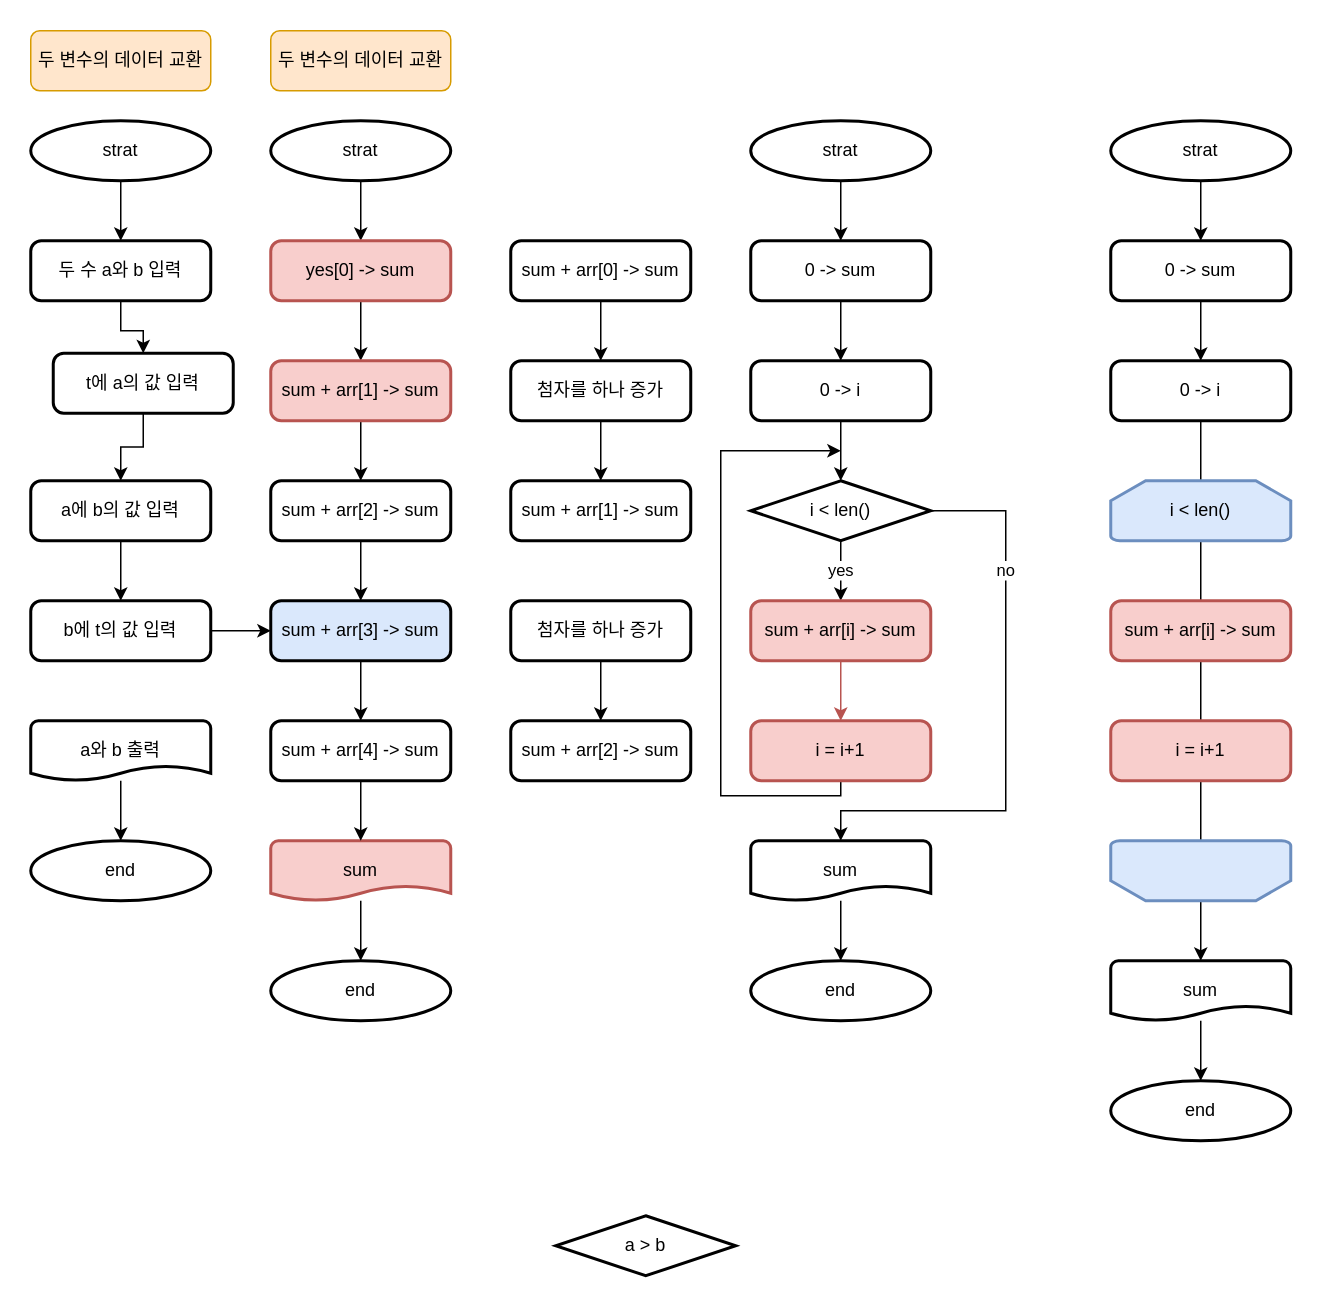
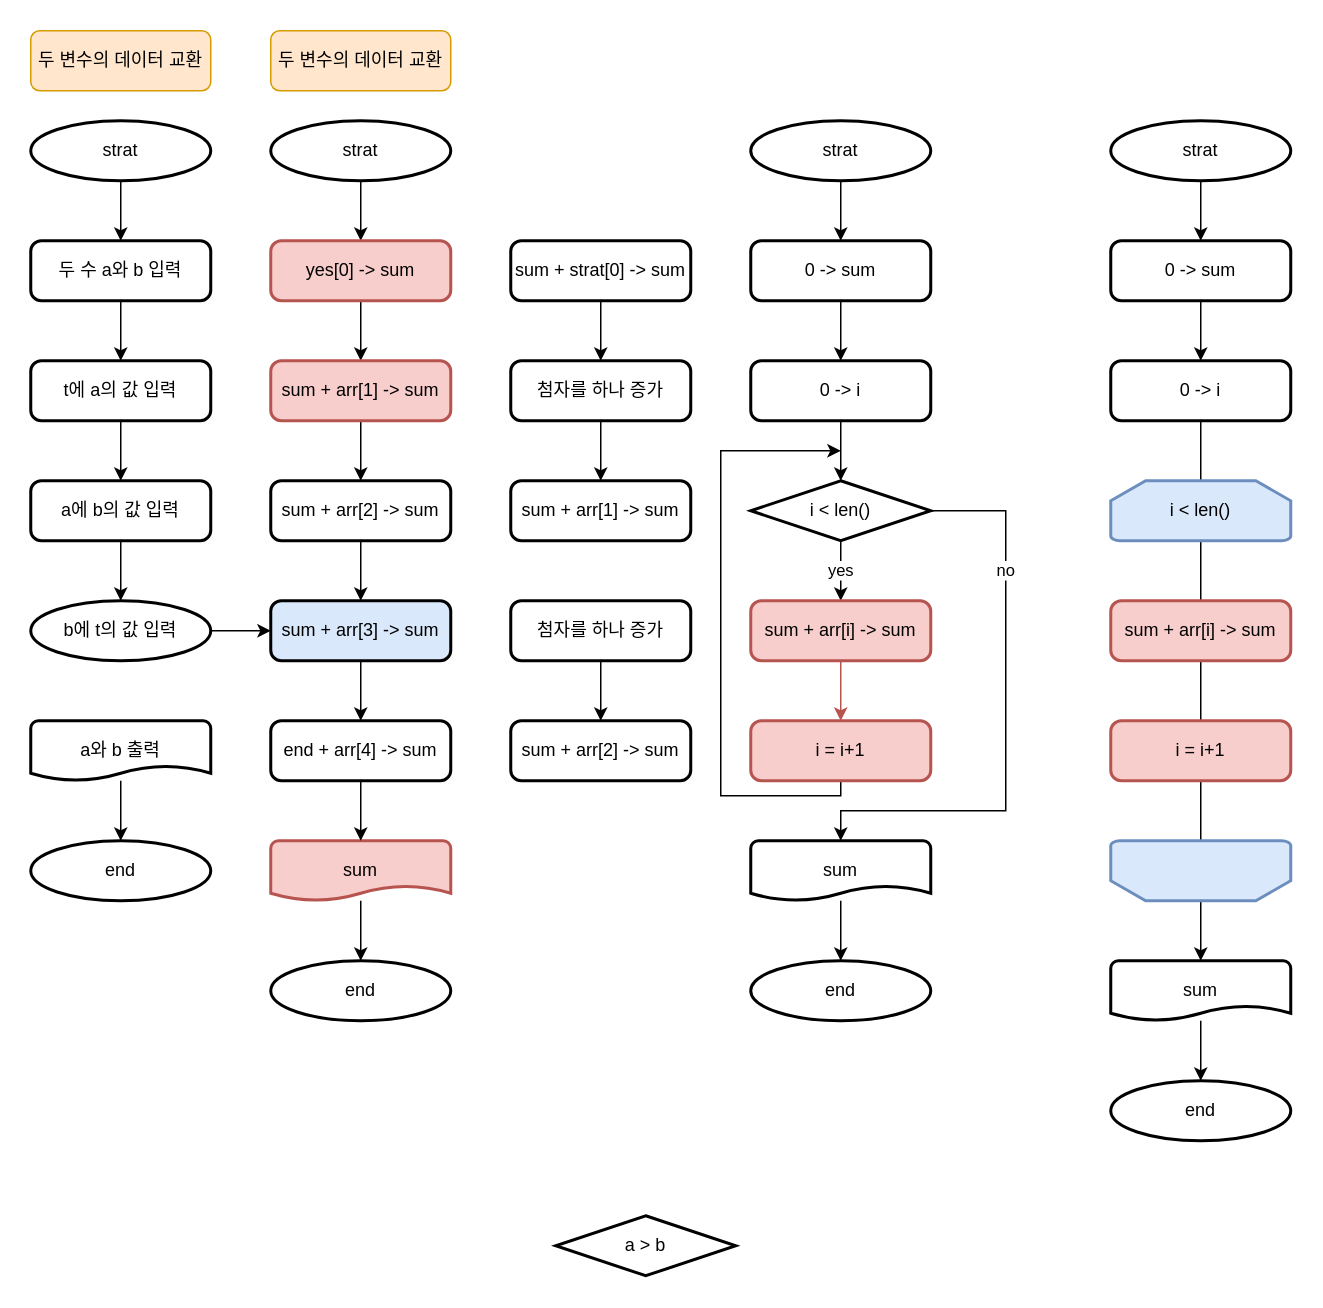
  <mxCell id="0" />
  <mxCell id="1" parent="0" />
  <mxCell id="2" value="두 변수의 데이터 교환" style="rounded=1;whiteSpace=wrap;html=1;fillColor=#ffe6cc;strokeColor=#d79b00;" vertex="1" parent="1"><mxGeometry x="20" y="20" width="120" height="40" as="geometry" /></mxCell>
  <mxCell id="3" value="" style="edgeStyle=orthogonalEdgeStyle;rounded=0;orthogonalLoop=1;jettySize=auto;html=1;" edge="1" parent="1" source="4" target="7"><mxGeometry relative="1" as="geometry" /></mxCell>
  <mxCell id="4" value="strat" style="strokeWidth=2;html=1;shape=mxgraph.flowchart.start_1;whiteSpace=wrap;" vertex="1" parent="1"><mxGeometry x="20" y="80" width="120" height="40" as="geometry" /></mxCell>
  <mxCell id="5" value="end" style="strokeWidth=2;html=1;shape=mxgraph.flowchart.start_1;whiteSpace=wrap;" vertex="1" parent="1"><mxGeometry x="20" y="560" width="120" height="40" as="geometry" /></mxCell>
  <mxCell id="6" value="" style="edgeStyle=orthogonalEdgeStyle;rounded=0;orthogonalLoop=1;jettySize=auto;html=1;" edge="1" parent="1" source="7" target="9"><mxGeometry relative="1" as="geometry" /></mxCell>
  <mxCell id="7" value="두 수 a와 b 입력" style="rounded=1;whiteSpace=wrap;html=1;absoluteArcSize=1;arcSize=14;strokeWidth=2;" vertex="1" parent="1"><mxGeometry x="20" y="160" width="120" height="40" as="geometry" /></mxCell>
  <mxCell id="8" value="" style="edgeStyle=orthogonalEdgeStyle;rounded=0;orthogonalLoop=1;jettySize=auto;html=1;" edge="1" parent="1" source="9" target="14"><mxGeometry relative="1" as="geometry" /></mxCell>
- <mxCell id="9" value="t에 a의 값 입력" style="rounded=1;whiteSpace=wrap;html=1;absoluteArcSize=1;arcSize=14;strokeWidth=2;" vertex="1" parent="1"><mxGeometry x="35" y="235" width="120" height="40" as="geometry" /></mxCell>
+ <mxCell id="9" value="t에 a의 값 입력" style="rounded=1;whiteSpace=wrap;html=1;absoluteArcSize=1;arcSize=14;strokeWidth=2;" vertex="1" parent="1"><mxGeometry x="20" y="240" width="120" height="40" as="geometry" /></mxCell>
  <mxCell id="10" value="" style="edgeStyle=orthogonalEdgeStyle;rounded=0;orthogonalLoop=1;jettySize=auto;html=1;" edge="1" parent="1" source="11" target="5"><mxGeometry relative="1" as="geometry" /></mxCell>
  <mxCell id="11" value="a와 b 출력" style="strokeWidth=2;html=1;shape=mxgraph.flowchart.document2;whiteSpace=wrap;size=0.25;" vertex="1" parent="1"><mxGeometry x="20" y="480" width="120" height="40" as="geometry" /></mxCell>
  <mxCell id="12" value="a &amp;gt; b" style="strokeWidth=2;html=1;shape=mxgraph.flowchart.decision;whiteSpace=wrap;" vertex="1" parent="1"><mxGeometry x="370" y="810" width="120" height="40" as="geometry" /></mxCell>
  <mxCell id="13" value="" style="edgeStyle=orthogonalEdgeStyle;rounded=0;orthogonalLoop=1;jettySize=auto;html=1;" edge="1" parent="1" source="14" target="16"><mxGeometry relative="1" as="geometry" /></mxCell>
  <mxCell id="14" value="a에 b의 값 입력&lt;span style=&quot;color: rgba(0 , 0 , 0 , 0) ; font-family: monospace ; font-size: 0px&quot;&gt;%3CmxGraphModel%3E%3Croot%3E%3CmxCell%20id%3D%220%22%2F%3E%3CmxCell%20id%3D%221%22%20parent%3D%220%22%2F%3E%3CmxCell%20id%3D%222%22%20value%3D%22t%EC%97%90%20a%EC%9D%98%20%EA%B0%92%20%EC%9E%85%EB%A0%A5%22%20style%3D%22rounded%3D1%3BwhiteSpace%3Dwrap%3Bhtml%3D1%3BabsoluteArcSize%3D1%3BarcSize%3D14%3BstrokeWidth%3D2%3B%22%20vertex%3D%221%22%20parent%3D%221%22%3E%3CmxGeometry%20x%3D%2240%22%20y%3D%22240%22%20width%3D%22120%22%20height%3D%2240%22%20as%3D%22geometry%22%2F%3E%3C%2FmxCell%3E%3C%2Froot%3E%3C%2FmxGraphModel%3E&lt;/span&gt;" style="rounded=1;whiteSpace=wrap;html=1;absoluteArcSize=1;arcSize=14;strokeWidth=2;" vertex="1" parent="1"><mxGeometry x="20" y="320" width="120" height="40" as="geometry" /></mxCell>
  <mxCell id="15" value="" style="edgeStyle=orthogonalEdgeStyle;rounded=0;orthogonalLoop=1;jettySize=auto;html=1;" edge="1" parent="1" source="16" target="34"><mxGeometry relative="1" as="geometry" /></mxCell>
- <mxCell id="16" value="b에 t의 값 입력" style="rounded=1;whiteSpace=wrap;html=1;absoluteArcSize=1;arcSize=14;strokeWidth=2;" vertex="1" parent="1"><mxGeometry x="20" y="400" width="120" height="40" as="geometry" /></mxCell>
+ <mxCell id="16" value="b에 t의 값 입력" style="ellipse;whiteSpace=wrap;html=1;absoluteArcSize=1;arcSize=14;strokeWidth=2;" vertex="1" parent="1"><mxGeometry x="20" y="400" width="120" height="40" as="geometry" /></mxCell>
  <mxCell id="17" value="두 변수의 데이터 교환" style="rounded=1;whiteSpace=wrap;html=1;fillColor=#ffe6cc;strokeColor=#d79b00;" vertex="1" parent="1"><mxGeometry x="180" y="20" width="120" height="40" as="geometry" /></mxCell>
  <mxCell id="18" value="" style="edgeStyle=orthogonalEdgeStyle;rounded=0;orthogonalLoop=1;jettySize=auto;html=1;" edge="1" parent="1" source="19" target="22"><mxGeometry relative="1" as="geometry" /></mxCell>
  <mxCell id="19" value="strat" style="strokeWidth=2;html=1;shape=mxgraph.flowchart.start_1;whiteSpace=wrap;" vertex="1" parent="1"><mxGeometry x="180" y="80" width="120" height="40" as="geometry" /></mxCell>
  <mxCell id="20" value="end" style="strokeWidth=2;html=1;shape=mxgraph.flowchart.start_1;whiteSpace=wrap;" vertex="1" parent="1"><mxGeometry x="180" y="640" width="120" height="40" as="geometry" /></mxCell>
  <mxCell id="21" value="" style="edgeStyle=orthogonalEdgeStyle;rounded=0;orthogonalLoop=1;jettySize=auto;html=1;" edge="1" parent="1" source="22" target="24"><mxGeometry relative="1" as="geometry" /></mxCell>
  <mxCell id="22" value="yes[0] -&amp;gt; sum" style="rounded=1;whiteSpace=wrap;html=1;absoluteArcSize=1;arcSize=14;strokeWidth=2;fillColor=#f8cecc;strokeColor=#b85450;" vertex="1" parent="1"><mxGeometry x="180" y="160" width="120" height="40" as="geometry" /></mxCell>
  <mxCell id="23" value="" style="edgeStyle=orthogonalEdgeStyle;rounded=0;orthogonalLoop=1;jettySize=auto;html=1;" edge="1" parent="1" source="24" target="31"><mxGeometry relative="1" as="geometry" /></mxCell>
  <mxCell id="24" value="sum + arr[1] -&amp;gt; sum" style="rounded=1;whiteSpace=wrap;html=1;absoluteArcSize=1;arcSize=14;strokeWidth=2;fillColor=#f8cecc;strokeColor=#b85450;" vertex="1" parent="1"><mxGeometry x="180" y="240" width="120" height="40" as="geometry" /></mxCell>
  <mxCell id="25" value="" style="edgeStyle=orthogonalEdgeStyle;rounded=0;orthogonalLoop=1;jettySize=auto;html=1;" edge="1" parent="1" source="26" target="20"><mxGeometry relative="1" as="geometry" /></mxCell>
  <mxCell id="26" value="sum" style="strokeWidth=2;html=1;shape=mxgraph.flowchart.document2;whiteSpace=wrap;size=0.25;fillColor=#f8cecc;strokeColor=#b85450;" vertex="1" parent="1"><mxGeometry x="180" y="560" width="120" height="40" as="geometry" /></mxCell>
  <mxCell id="27" value="no" style="edgeStyle=orthogonalEdgeStyle;rounded=0;orthogonalLoop=1;jettySize=auto;html=1;" edge="1" parent="1" source="29"><mxGeometry x="-0.526" relative="1" as="geometry"><mxPoint x="560" y="560" as="targetPoint" /><Array as="points"><mxPoint x="670" y="340" /><mxPoint x="670" y="540" /><mxPoint x="560" y="540" /></Array><mxPoint as="offset" /></mxGeometry></mxCell>
  <mxCell id="28" value="yes" style="edgeStyle=orthogonalEdgeStyle;rounded=0;orthogonalLoop=1;jettySize=auto;html=1;" edge="1" parent="1" source="29" target="54"><mxGeometry relative="1" as="geometry" /></mxCell>
  <mxCell id="29" value="i &amp;lt; len()" style="strokeWidth=2;html=1;shape=mxgraph.flowchart.decision;whiteSpace=wrap;" vertex="1" parent="1"><mxGeometry x="500" y="320" width="120" height="40" as="geometry" /></mxCell>
  <mxCell id="30" value="" style="edgeStyle=orthogonalEdgeStyle;rounded=0;orthogonalLoop=1;jettySize=auto;html=1;" edge="1" parent="1" source="31" target="34"><mxGeometry relative="1" as="geometry" /></mxCell>
  <mxCell id="31" value="sum + arr[2] -&amp;gt; sum" style="rounded=1;whiteSpace=wrap;html=1;absoluteArcSize=1;arcSize=14;strokeWidth=2;" vertex="1" parent="1"><mxGeometry x="180" y="320" width="120" height="40" as="geometry" /></mxCell>
  <mxCell id="32" value="" style="edgeStyle=orthogonalEdgeStyle;rounded=0;orthogonalLoop=1;jettySize=auto;html=1;startArrow=none;" edge="1" parent="1" source="35" target="26"><mxGeometry relative="1" as="geometry" /></mxCell>
  <mxCell id="33" value="" style="edgeStyle=orthogonalEdgeStyle;rounded=0;orthogonalLoop=1;jettySize=auto;html=1;" edge="1" parent="1" source="34" target="35"><mxGeometry relative="1" as="geometry" /></mxCell>
  <mxCell id="34" value="sum + arr[3] -&amp;gt; sum" style="rounded=1;whiteSpace=wrap;html=1;absoluteArcSize=1;arcSize=14;strokeWidth=2;fillColor=#dae8fc;" vertex="1" parent="1"><mxGeometry x="180" y="400" width="120" height="40" as="geometry" /></mxCell>
- <mxCell id="35" value="sum + arr[4] -&amp;gt; sum" style="rounded=1;whiteSpace=wrap;html=1;absoluteArcSize=1;arcSize=14;strokeWidth=2;" vertex="1" parent="1"><mxGeometry x="180" y="480" width="120" height="40" as="geometry" /></mxCell>
+ <mxCell id="35" value="end + arr[4] -&amp;gt; sum" style="rounded=1;whiteSpace=wrap;html=1;absoluteArcSize=1;arcSize=14;strokeWidth=2;" vertex="1" parent="1"><mxGeometry x="180" y="480" width="120" height="40" as="geometry" /></mxCell>
  <mxCell id="36" value="" style="edgeStyle=orthogonalEdgeStyle;rounded=0;orthogonalLoop=1;jettySize=auto;html=1;" edge="1" parent="1" source="37" target="39"><mxGeometry relative="1" as="geometry" /></mxCell>
- <mxCell id="37" value="sum + arr[0] -&amp;gt; sum" style="rounded=1;whiteSpace=wrap;html=1;absoluteArcSize=1;arcSize=14;strokeWidth=2;" vertex="1" parent="1"><mxGeometry x="340" y="160" width="120" height="40" as="geometry" /></mxCell>
+ <mxCell id="37" value="sum + strat[0] -&amp;gt; sum" style="rounded=1;whiteSpace=wrap;html=1;absoluteArcSize=1;arcSize=14;strokeWidth=2;" vertex="1" parent="1"><mxGeometry x="340" y="160" width="120" height="40" as="geometry" /></mxCell>
  <mxCell id="38" value="" style="edgeStyle=orthogonalEdgeStyle;rounded=0;orthogonalLoop=1;jettySize=auto;html=1;" edge="1" parent="1" source="39" target="40"><mxGeometry relative="1" as="geometry" /></mxCell>
  <mxCell id="39" value="첨자를 하나 증가" style="rounded=1;whiteSpace=wrap;html=1;absoluteArcSize=1;arcSize=14;strokeWidth=2;" vertex="1" parent="1"><mxGeometry x="340" y="240" width="120" height="40" as="geometry" /></mxCell>
  <mxCell id="40" value="sum + arr[1] -&amp;gt; sum" style="rounded=1;whiteSpace=wrap;html=1;absoluteArcSize=1;arcSize=14;strokeWidth=2;" vertex="1" parent="1"><mxGeometry x="340" y="320" width="120" height="40" as="geometry" /></mxCell>
  <mxCell id="41" value="" style="edgeStyle=orthogonalEdgeStyle;rounded=0;orthogonalLoop=1;jettySize=auto;html=1;" edge="1" parent="1" source="42" target="43"><mxGeometry relative="1" as="geometry" /></mxCell>
  <mxCell id="42" value="첨자를 하나 증가" style="rounded=1;whiteSpace=wrap;html=1;absoluteArcSize=1;arcSize=14;strokeWidth=2;" vertex="1" parent="1"><mxGeometry x="340" y="400" width="120" height="40" as="geometry" /></mxCell>
  <mxCell id="43" value="sum + arr[2] -&amp;gt; sum" style="rounded=1;whiteSpace=wrap;html=1;absoluteArcSize=1;arcSize=14;strokeWidth=2;" vertex="1" parent="1"><mxGeometry x="340" y="480" width="120" height="40" as="geometry" /></mxCell>
  <mxCell id="44" value="" style="edgeStyle=orthogonalEdgeStyle;rounded=0;orthogonalLoop=1;jettySize=auto;html=1;" edge="1" parent="1" source="45" target="48"><mxGeometry relative="1" as="geometry" /></mxCell>
  <mxCell id="45" value="strat" style="strokeWidth=2;html=1;shape=mxgraph.flowchart.start_1;whiteSpace=wrap;" vertex="1" parent="1"><mxGeometry x="500" y="80" width="120" height="40" as="geometry" /></mxCell>
  <mxCell id="46" value="end" style="strokeWidth=2;html=1;shape=mxgraph.flowchart.start_1;whiteSpace=wrap;" vertex="1" parent="1"><mxGeometry x="500" y="640" width="120" height="40" as="geometry" /></mxCell>
  <mxCell id="47" value="" style="edgeStyle=orthogonalEdgeStyle;rounded=0;orthogonalLoop=1;jettySize=auto;html=1;" edge="1" parent="1" source="48" target="50"><mxGeometry relative="1" as="geometry" /></mxCell>
  <mxCell id="48" value="0 -&amp;gt; sum" style="rounded=1;whiteSpace=wrap;html=1;absoluteArcSize=1;arcSize=14;strokeWidth=2;" vertex="1" parent="1"><mxGeometry x="500" y="160" width="120" height="40" as="geometry" /></mxCell>
  <mxCell id="49" value="" style="edgeStyle=orthogonalEdgeStyle;rounded=0;orthogonalLoop=1;jettySize=auto;html=1;" edge="1" parent="1" source="50" target="29"><mxGeometry relative="1" as="geometry" /></mxCell>
  <mxCell id="50" value="0 -&amp;gt; i" style="rounded=1;whiteSpace=wrap;html=1;absoluteArcSize=1;arcSize=14;strokeWidth=2;" vertex="1" parent="1"><mxGeometry x="500" y="240" width="120" height="40" as="geometry" /></mxCell>
  <mxCell id="51" value="" style="edgeStyle=orthogonalEdgeStyle;rounded=0;orthogonalLoop=1;jettySize=auto;html=1;" edge="1" parent="1" source="52" target="46"><mxGeometry relative="1" as="geometry" /></mxCell>
  <mxCell id="52" value="sum" style="strokeWidth=2;html=1;shape=mxgraph.flowchart.document2;whiteSpace=wrap;size=0.25;" vertex="1" parent="1"><mxGeometry x="500" y="560" width="120" height="40" as="geometry" /></mxCell>
  <mxCell id="53" value="" style="edgeStyle=orthogonalEdgeStyle;rounded=0;orthogonalLoop=1;jettySize=auto;html=1;fillColor=#f8cecc;strokeColor=#b85450;" edge="1" parent="1" source="54" target="56"><mxGeometry relative="1" as="geometry" /></mxCell>
  <mxCell id="54" value="sum + arr[i] -&amp;gt; sum" style="rounded=1;whiteSpace=wrap;html=1;absoluteArcSize=1;arcSize=14;strokeWidth=2;fillColor=#f8cecc;strokeColor=#b85450;" vertex="1" parent="1"><mxGeometry x="500" y="400" width="120" height="40" as="geometry" /></mxCell>
  <mxCell id="55" style="edgeStyle=orthogonalEdgeStyle;rounded=0;orthogonalLoop=1;jettySize=auto;html=1;" edge="1" parent="1" source="56"><mxGeometry relative="1" as="geometry"><mxPoint x="560" y="300" as="targetPoint" /><Array as="points"><mxPoint x="560" y="530" /><mxPoint x="480" y="530" /><mxPoint x="480" y="300" /></Array></mxGeometry></mxCell>
  <mxCell id="56" value="i = i+1" style="rounded=1;whiteSpace=wrap;html=1;absoluteArcSize=1;arcSize=14;strokeWidth=2;fillColor=#f8cecc;strokeColor=#b85450;" vertex="1" parent="1"><mxGeometry x="500" y="480" width="120" height="40" as="geometry" /></mxCell>
  <mxCell id="57" value="" style="edgeStyle=orthogonalEdgeStyle;rounded=0;orthogonalLoop=1;jettySize=auto;html=1;" edge="1" parent="1" source="58" target="61"><mxGeometry relative="1" as="geometry" /></mxCell>
  <mxCell id="58" value="strat" style="strokeWidth=2;html=1;shape=mxgraph.flowchart.start_1;whiteSpace=wrap;" vertex="1" parent="1"><mxGeometry x="740" y="80" width="120" height="40" as="geometry" /></mxCell>
  <mxCell id="59" value="end" style="strokeWidth=2;html=1;shape=mxgraph.flowchart.start_1;whiteSpace=wrap;" vertex="1" parent="1"><mxGeometry x="740" y="720" width="120" height="40" as="geometry" /></mxCell>
  <mxCell id="60" value="" style="edgeStyle=orthogonalEdgeStyle;rounded=0;orthogonalLoop=1;jettySize=auto;html=1;" edge="1" parent="1" source="61" target="63"><mxGeometry relative="1" as="geometry" /></mxCell>
  <mxCell id="61" value="0 -&amp;gt; sum" style="rounded=1;whiteSpace=wrap;html=1;absoluteArcSize=1;arcSize=14;strokeWidth=2;" vertex="1" parent="1"><mxGeometry x="740" y="160" width="120" height="40" as="geometry" /></mxCell>
  <mxCell id="62" style="edgeStyle=orthogonalEdgeStyle;rounded=0;orthogonalLoop=1;jettySize=auto;html=1;entryX=0.5;entryY=0;entryDx=0;entryDy=0;entryPerimeter=0;" edge="1" parent="1" source="63" target="65"><mxGeometry relative="1" as="geometry" /></mxCell>
  <mxCell id="63" value="0 -&amp;gt; i" style="rounded=1;whiteSpace=wrap;html=1;absoluteArcSize=1;arcSize=14;strokeWidth=2;" vertex="1" parent="1"><mxGeometry x="740" y="240" width="120" height="40" as="geometry" /></mxCell>
  <mxCell id="64" value="" style="edgeStyle=orthogonalEdgeStyle;rounded=0;orthogonalLoop=1;jettySize=auto;html=1;" edge="1" parent="1" source="65" target="59"><mxGeometry relative="1" as="geometry" /></mxCell>
  <mxCell id="65" value="sum" style="strokeWidth=2;html=1;shape=mxgraph.flowchart.document2;whiteSpace=wrap;size=0.25;" vertex="1" parent="1"><mxGeometry x="740" y="640" width="120" height="40" as="geometry" /></mxCell>
  <mxCell id="66" value="i &amp;lt; len()" style="strokeWidth=2;html=1;shape=mxgraph.flowchart.loop_limit;whiteSpace=wrap;fillColor=#dae8fc;strokeColor=#6c8ebf;" vertex="1" parent="1"><mxGeometry x="740" y="320" width="120" height="40" as="geometry" /></mxCell>
  <mxCell id="67" value="sum + arr[i] -&amp;gt; sum" style="rounded=1;whiteSpace=wrap;html=1;absoluteArcSize=1;arcSize=14;strokeWidth=2;fillColor=#f8cecc;strokeColor=#b85450;" vertex="1" parent="1"><mxGeometry x="740" y="400" width="120" height="40" as="geometry" /></mxCell>
  <mxCell id="68" value="i = i+1" style="rounded=1;whiteSpace=wrap;html=1;absoluteArcSize=1;arcSize=14;strokeWidth=2;fillColor=#f8cecc;strokeColor=#b85450;" vertex="1" parent="1"><mxGeometry x="740" y="480" width="120" height="40" as="geometry" /></mxCell>
  <mxCell id="69" value="" style="strokeWidth=2;html=1;shape=mxgraph.flowchart.loop_limit;whiteSpace=wrap;rotation=-180;fillColor=#dae8fc;strokeColor=#6c8ebf;" vertex="1" parent="1"><mxGeometry x="740" y="560" width="120" height="40" as="geometry" /></mxCell>
